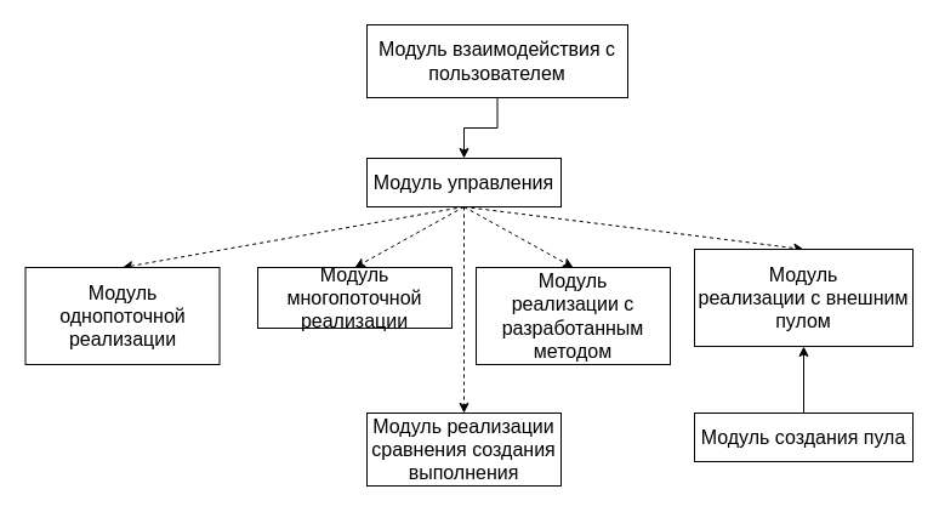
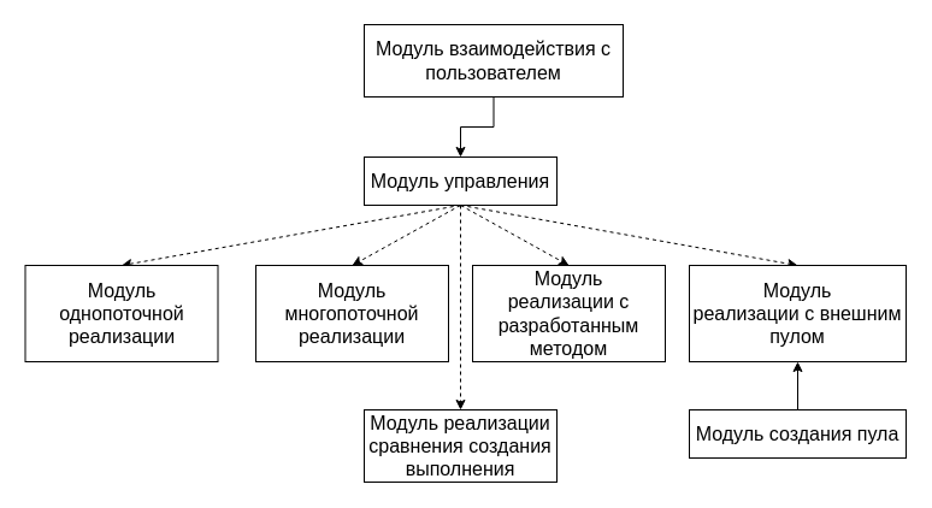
  <mxCell id="0" />
  <mxCell id="1" parent="0" />
  <mxCell id="2" style="edgeStyle=orthogonalEdgeStyle;rounded=0;orthogonalLoop=1;jettySize=auto;html=1;exitX=0.5;exitY=1;exitDx=0;exitDy=0;entryX=0.5;entryY=0;entryDx=0;entryDy=0;" parent="1" source="3" target="9" edge="1"><mxGeometry relative="1" as="geometry" /></mxCell>
  <mxCell id="3" value="&lt;h5&gt;&lt;font style=&quot;font-size: 16px ; font-weight: normal&quot;&gt;Модуль взаимодействия с пользователем&lt;/font&gt;&lt;/h5&gt;" style="rounded=0;whiteSpace=wrap;html=1;strokeWidth=1;" parent="1" vertex="1"><mxGeometry x="302" y="20" width="215" height="60" as="geometry" /></mxCell>
  <mxCell id="4" style="rounded=0;orthogonalLoop=1;jettySize=auto;html=1;exitX=0.5;exitY=1;exitDx=0;exitDy=0;entryX=0.5;entryY=0;entryDx=0;entryDy=0;dashed=1;" parent="1" source="9" target="10" edge="1"><mxGeometry relative="1" as="geometry" /></mxCell>
  <mxCell id="5" style="edgeStyle=none;rounded=0;orthogonalLoop=1;jettySize=auto;html=1;exitX=0.5;exitY=1;exitDx=0;exitDy=0;entryX=0.5;entryY=0;entryDx=0;entryDy=0;dashed=1;" parent="1" source="9" target="11" edge="1"><mxGeometry relative="1" as="geometry"><mxPoint x="382" y="220" as="targetPoint" /></mxGeometry></mxCell>
  <mxCell id="6" style="edgeStyle=none;rounded=0;orthogonalLoop=1;jettySize=auto;html=1;exitX=0.5;exitY=1;exitDx=0;exitDy=0;entryX=0.5;entryY=0;entryDx=0;entryDy=0;dashed=1;" parent="1" source="9" target="12" edge="1"><mxGeometry relative="1" as="geometry" /></mxCell>
  <mxCell id="7" style="edgeStyle=none;rounded=0;orthogonalLoop=1;jettySize=auto;html=1;exitX=0.5;exitY=1;exitDx=0;exitDy=0;entryX=0.5;entryY=0;entryDx=0;entryDy=0;dashed=1;" parent="1" source="9" target="13" edge="1"><mxGeometry relative="1" as="geometry" /></mxCell>
  <mxCell id="8" style="edgeStyle=none;rounded=0;orthogonalLoop=1;jettySize=auto;html=1;exitX=0.5;exitY=1;exitDx=0;exitDy=0;entryX=0.5;entryY=0;entryDx=0;entryDy=0;dashed=1;" parent="1" source="9" target="16" edge="1"><mxGeometry relative="1" as="geometry" /></mxCell>
  <mxCell id="9" value="&lt;font style=&quot;font-size: 16px&quot;&gt;Модуль управления&lt;/font&gt;" style="rounded=0;whiteSpace=wrap;html=1;strokeWidth=1;" parent="1" vertex="1"><mxGeometry x="302" y="130" width="160" height="40" as="geometry" /></mxCell>
  <mxCell id="10" value="&lt;font style=&quot;font-size: 16px&quot;&gt;Модуль однопоточной&lt;br&gt;реализации&lt;/font&gt;" style="rounded=0;whiteSpace=wrap;html=1;strokeWidth=1;" parent="1" vertex="1"><mxGeometry x="20.5" y="220" width="160" height="80" as="geometry" /></mxCell>
- <mxCell id="11" value="&lt;font style=&quot;font-size: 16px&quot;&gt;Модуль многопоточной&lt;br&gt;реализации&lt;/font&gt;" style="rounded=0;whiteSpace=wrap;html=1;strokeWidth=1;" parent="1" vertex="1"><mxGeometry x="212" y="220" width="160" height="50" as="geometry" /></mxCell>
+ <mxCell id="11" value="&lt;font style=&quot;font-size: 16px&quot;&gt;Модуль многопоточной&lt;br&gt;реализации&lt;/font&gt;" style="rounded=0;whiteSpace=wrap;html=1;strokeWidth=1;" parent="1" vertex="1"><mxGeometry x="212" y="220" width="160" height="80" as="geometry" /></mxCell>
  <mxCell id="12" value="&lt;font style=&quot;font-size: 16px&quot;&gt;Модуль&lt;br&gt;реализации с разработанным методом&lt;br&gt;&lt;/font&gt;" style="rounded=0;whiteSpace=wrap;html=1;strokeWidth=1;" parent="1" vertex="1"><mxGeometry x="392" y="220" width="160" height="80" as="geometry" /></mxCell>
- <mxCell id="13" value="&lt;span style=&quot;font-size: 16px&quot;&gt;Модуль&lt;/span&gt;&lt;br style=&quot;font-size: 16px&quot;&gt;&lt;span style=&quot;font-size: 16px&quot;&gt;реализации с внешним пулом&lt;/span&gt;" style="rounded=0;whiteSpace=wrap;html=1;strokeWidth=1;" parent="1" vertex="1"><mxGeometry x="572" y="205" width="180" height="80" as="geometry" /></mxCell>
+ <mxCell id="13" value="&lt;span style=&quot;font-size: 16px&quot;&gt;Модуль&lt;/span&gt;&lt;br style=&quot;font-size: 16px&quot;&gt;&lt;span style=&quot;font-size: 16px&quot;&gt;реализации с внешним пулом&lt;/span&gt;" style="rounded=0;whiteSpace=wrap;html=1;strokeWidth=1;" parent="1" vertex="1"><mxGeometry x="572" y="220" width="180" height="80" as="geometry" /></mxCell>
  <mxCell id="14" style="edgeStyle=none;rounded=0;orthogonalLoop=1;jettySize=auto;html=1;exitX=0.5;exitY=0;exitDx=0;exitDy=0;entryX=0.5;entryY=1;entryDx=0;entryDy=0;" parent="1" source="15" target="13" edge="1"><mxGeometry relative="1" as="geometry" /></mxCell>
  <mxCell id="15" value="&lt;span style=&quot;font-size: 16px&quot;&gt;Модуль создания пула&lt;/span&gt;" style="rounded=0;whiteSpace=wrap;html=1;strokeWidth=1;" parent="1" vertex="1"><mxGeometry x="572" y="340" width="180" height="40" as="geometry" /></mxCell>
  <mxCell id="16" value="&lt;font style=&quot;font-size: 16px&quot;&gt;Модуль реализации&lt;br&gt;сравнения создания выполнения&lt;br&gt;&lt;/font&gt;" style="rounded=0;whiteSpace=wrap;html=1;strokeWidth=1;" parent="1" vertex="1"><mxGeometry x="302" y="340" width="160" height="60" as="geometry" /></mxCell>
